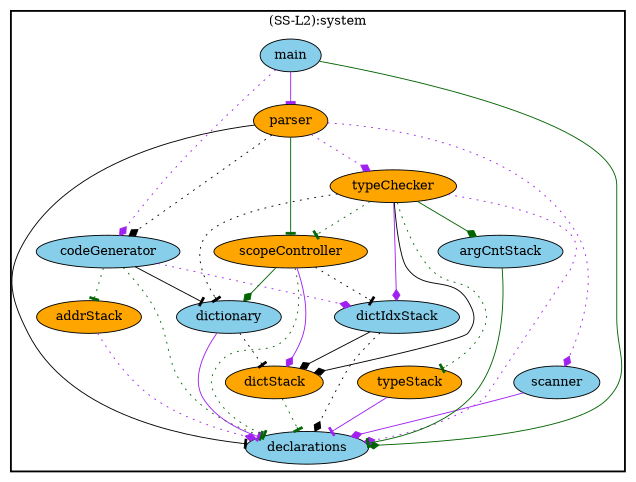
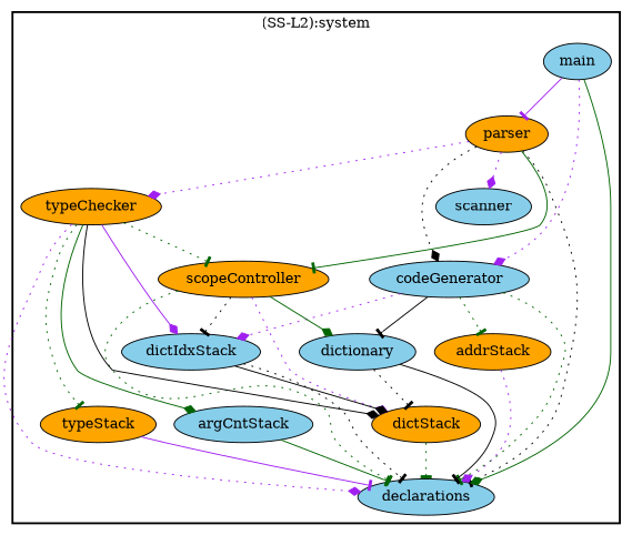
  digraph {
    node [fillcolor=skyblue shape=ellipse style=filled]
    edge [arrowhead=diamond color=purple font=6 style=dotted]
    n1 [label=scanner]
    n2 [fillcolor=orange label=parser]
    n3 [fillcolor=orange label=addrStack]
    n4 [label=main]
    n5 [label=declarations]
    n6 [label=codeGenerator]
    n7 [label=dictionary]
    n8 [fillcolor=orange label=scopeController]
    n9 [label=dictIdxStack]
    n10 [fillcolor=orange label=dictStack]
    n11 [fillcolor=orange label=typeStack]
    n12 [fillcolor=orange label=typeChecker]
    n13 [label=argCntStack]
    subgraph cluster_1 {
      color=black
      label="(SS-L2):system"
      style=bold
      n1
      n2
      n3
      n4
      n5
      n6
      n7
      n8
      n9
      n10
      n11
      n12
      n13
    }
-   n1 -> n5 [style=solid]
    n2 -> n1
-   n2 -> n5 [arrowhead=tee color=black style=solid]
+   n2 -> n5 [arrowhead=tee color=black]
    n2 -> n6 [color=black]
    n2 -> n8 [arrowhead=tee color=darkgreen style=solid]
    n2 -> n12
    n3 -> n5
    n4 -> n2 [arrowhead=tee style=solid]
    n4 -> n5 [color=darkgreen style=solid]
    n4 -> n6
    n6 -> n3 [arrowhead=tee color=darkgreen]
    n6 -> n5 [arrowhead=tee color=darkgreen]
    n6 -> n7 [arrowhead=tee color=black style=solid]
    n6 -> n9
-   n7 -> n5 [arrowhead=tee style=solid]
+   n7 -> n5 [arrowhead=tee color=black style=solid]
    n7 -> n10 [arrowhead=tee color=black]
    n8 -> n5 [arrowhead=tee color=darkgreen]
    n8 -> n7 [color=darkgreen style=solid]
    n8 -> n9 [arrowhead=tee color=black]
-   n8 -> n10 [style=solid]
-   n9 -> n5 [color=black]
+   n8 -> n10
+   n9 -> n5 [arrowhead=tee color=black]
    n9 -> n10 [color=black style=solid]
    n10 -> n5 [arrowhead=tee color=darkgreen]
    n11 -> n5 [arrowhead=tee style=solid]
    n12 -> n5
-   n12 -> n7 [arrowhead=tee color=black]
    n12 -> n8 [arrowhead=tee color=darkgreen]
    n12 -> n9 [style=solid]
    n12 -> n10 [color=black style=solid]
    n12 -> n11 [arrowhead=tee color=darkgreen]
    n12 -> n13 [color=darkgreen style=solid]
    n13 -> n5 [arrowhead=tee color=darkgreen style=solid]
  }
